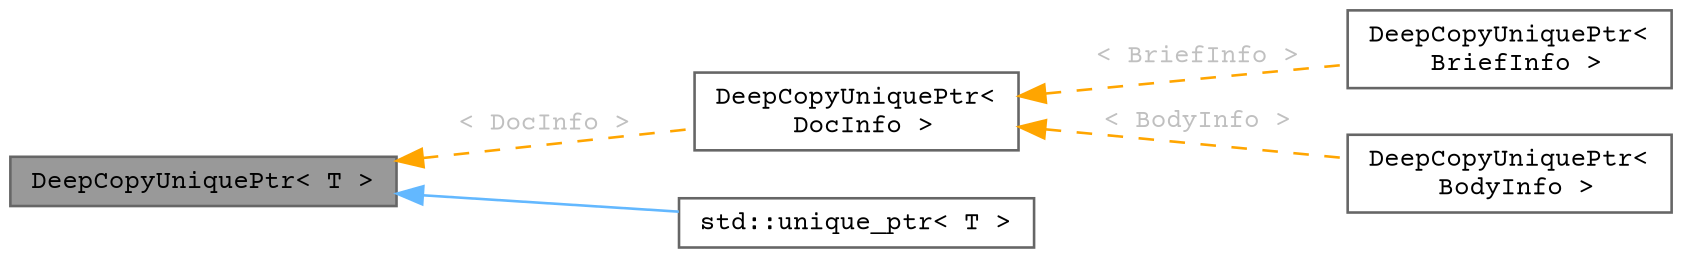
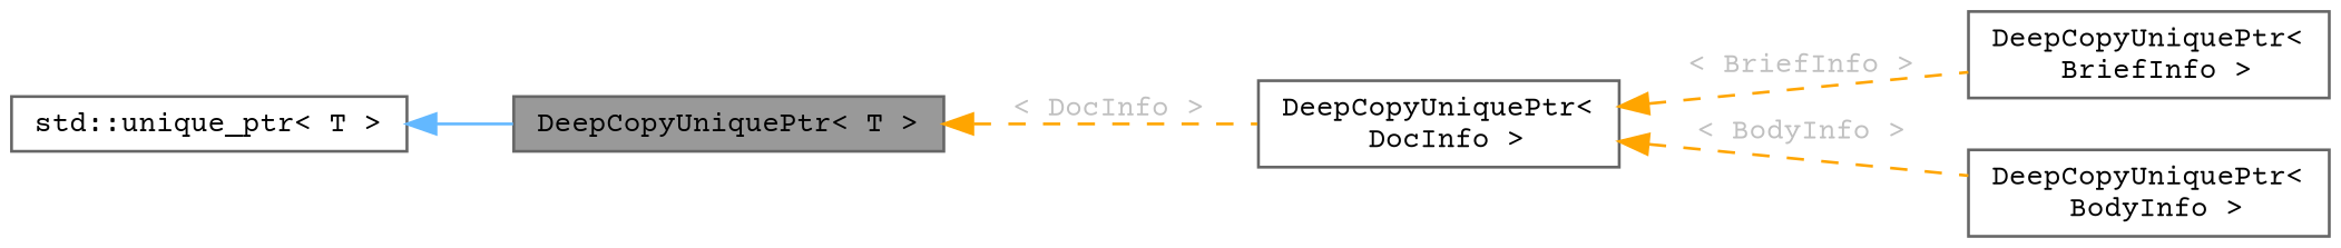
  digraph {
    fontname="Courier Prime"
    rankdir=LR
    node [color=gray40 fillcolor=white fontname="Courier Prime" fontsize=10 shape=box style=filled]
    edge [color=orange dir=back fontcolor=grey fontname="Courier Prime" fontsize=10 labelfontname=Helvetica labelfontsize=10 style=dashed]
    n1 [fillcolor=grey60 fontcolor=black height=0.2 label="DeepCopyUniquePtr\< T \>" width=0.4]
    n2 [height=0.2 label="DeepCopyUniquePtr\<\l DocInfo \>" width=0.4]
    n3 [height=0.2 label="DeepCopyUniquePtr\<\l BriefInfo \>" width=0.4]
    n4 [height=0.2 label="DeepCopyUniquePtr\<\l BodyInfo \>" width=0.4]
    n5 [height=0.2 label="std::unique_ptr\< T \>" width=0.4]
    n1 -> n2 [label=" \< DocInfo \>"]
    n2 -> n3 [label=" \< BriefInfo \>"]
    n2 -> n4 [label=" \< BodyInfo \>"]
-   n1 -> n5 [color=steelblue1 style=solid fontcolor=""]
+   n5 -> n1 [color=steelblue1 style=solid fontcolor=""]
  }
